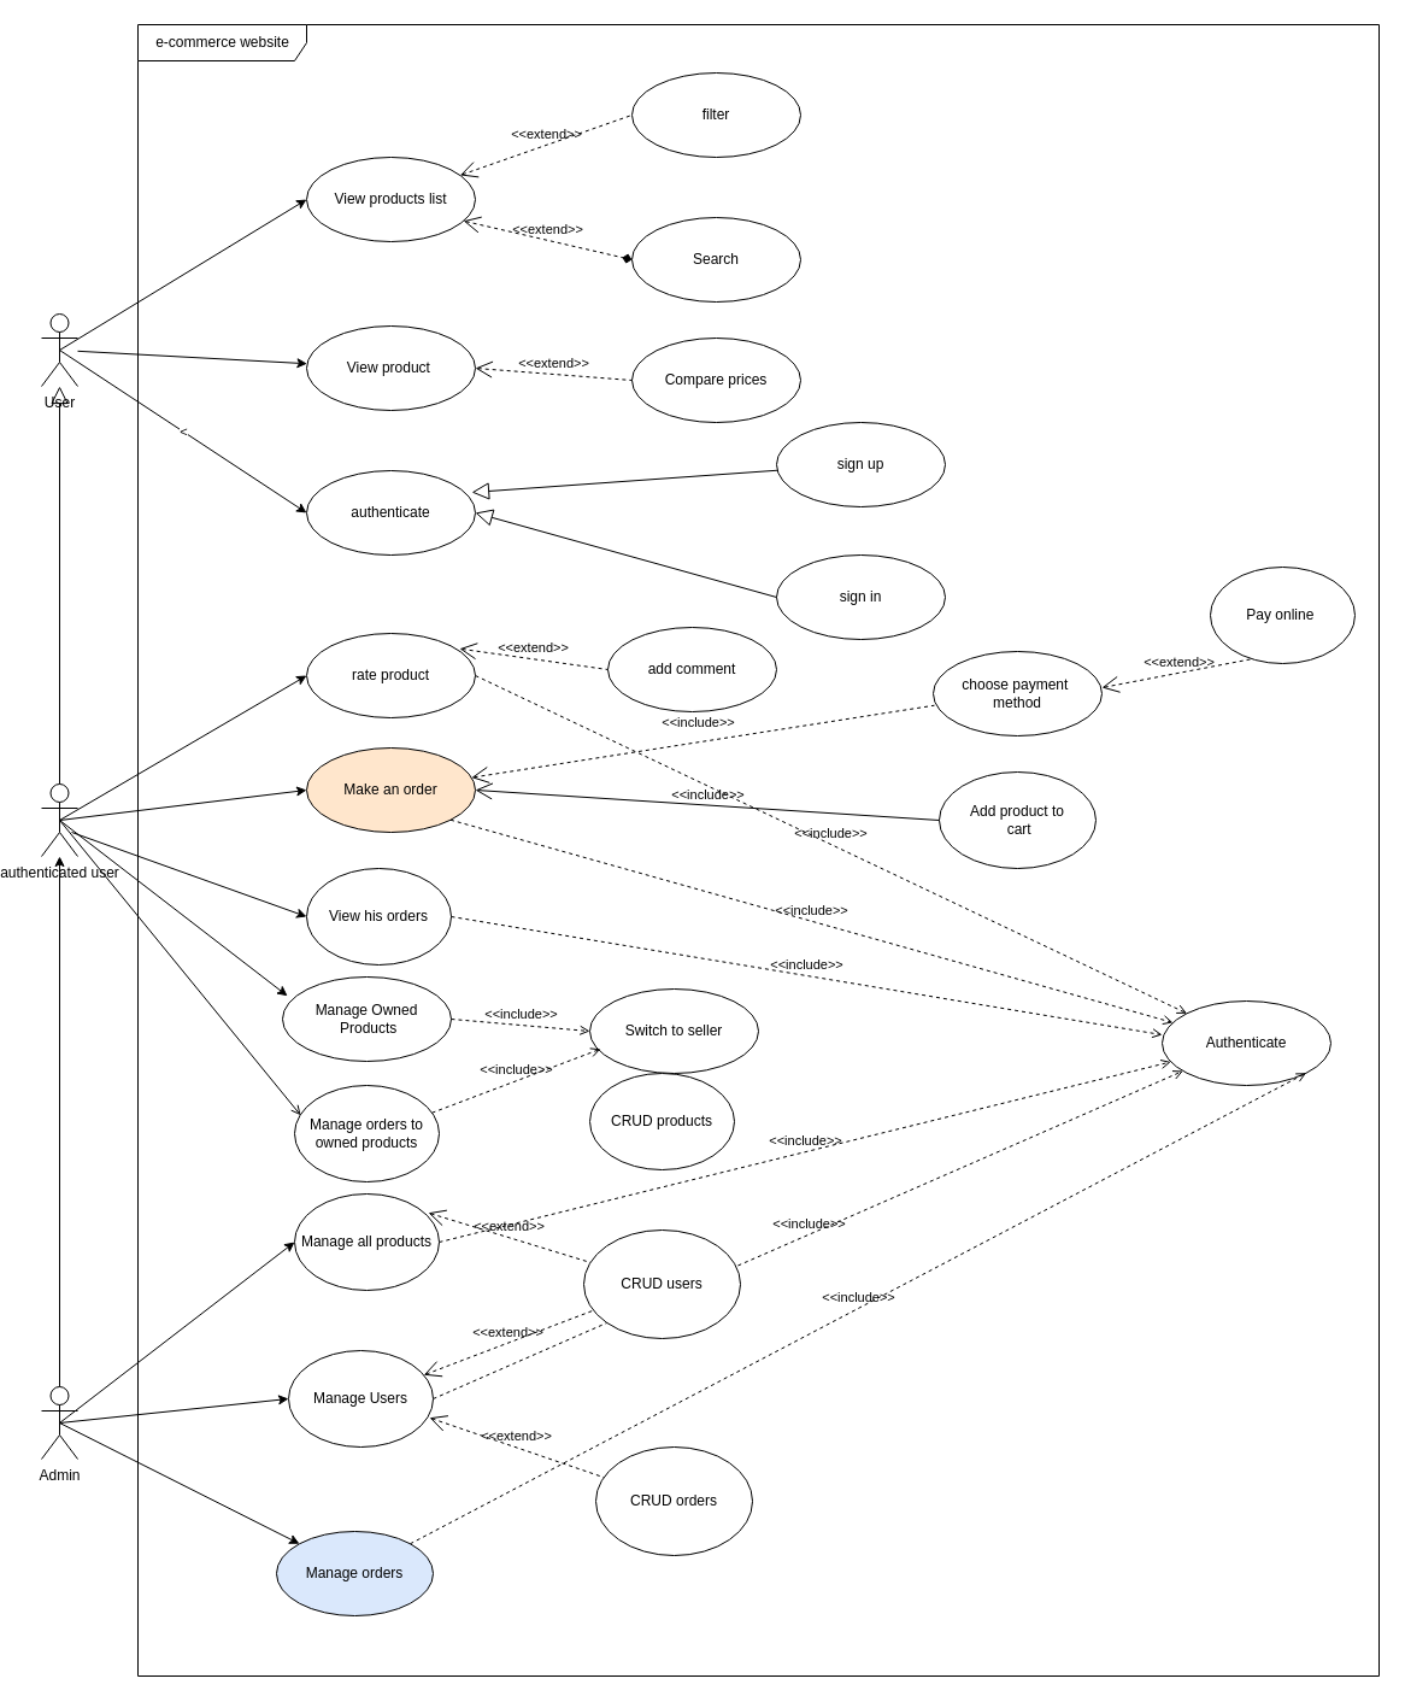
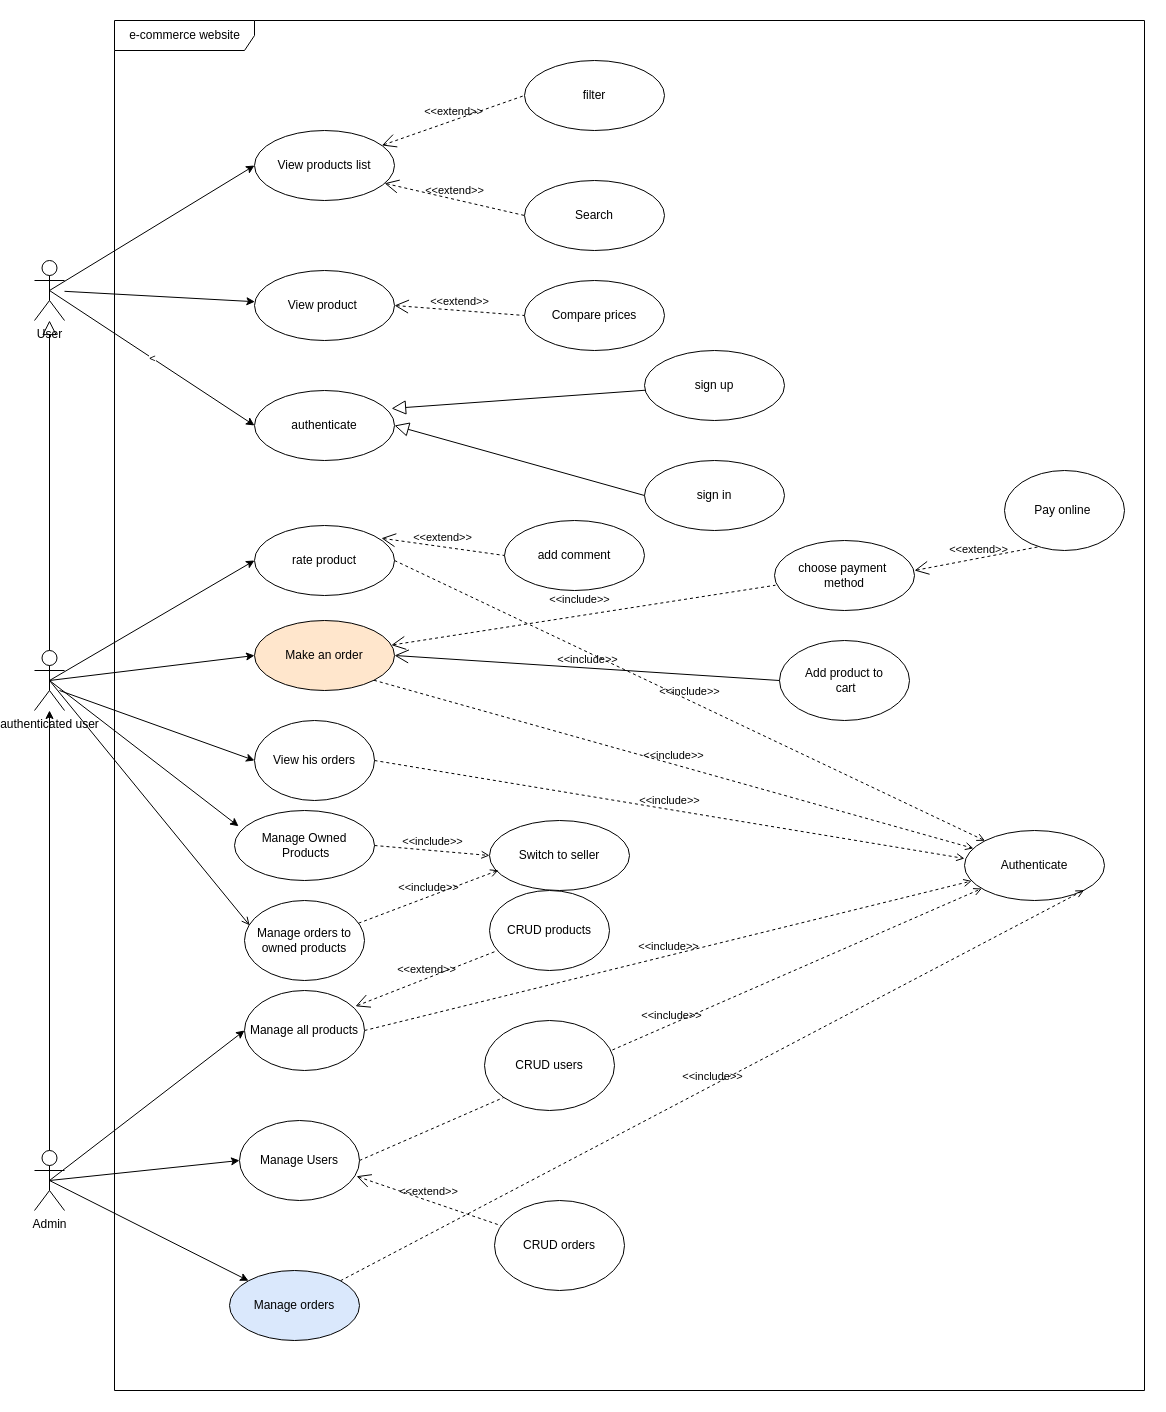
  <mxCell id="0" />
  <mxCell id="1" parent="0" />
  <mxCell id="2" value="e-commerce website" style="shape=umlFrame;tabWidth=110;tabHeight=30;tabPosition=left;html=1;boundedLbl=1;labelInHeader=1;width=140;height=30;" parent="1" vertex="1"><mxGeometry x="100" y="20" width="1030" height="1370" as="geometry" /></mxCell>
  <mxCell id="3" style="edgeStyle=none;html=1;exitX=0.5;exitY=0.5;exitDx=0;exitDy=0;exitPerimeter=0;entryX=0;entryY=0.5;entryDx=0;entryDy=0;" parent="1" source="6" target="46" edge="1"><mxGeometry relative="1" as="geometry"><mxPoint x="245.88" y="988.23" as="targetPoint" /></mxGeometry></mxCell>
  <mxCell id="4" style="edgeStyle=none;html=1;exitX=0.5;exitY=0.5;exitDx=0;exitDy=0;exitPerimeter=0;entryX=0;entryY=0.5;entryDx=0;entryDy=0;" parent="1" source="6" target="47" edge="1"><mxGeometry relative="1" as="geometry"><mxPoint x="240" y="1070" as="targetPoint" /></mxGeometry></mxCell>
  <mxCell id="5" style="edgeStyle=none;html=1;exitX=0.5;exitY=0.5;exitDx=0;exitDy=0;exitPerimeter=0;entryX=0;entryY=0;entryDx=0;entryDy=0;" parent="1" source="6" target="26" edge="1"><mxGeometry relative="1" as="geometry" /></mxCell>
  <mxCell id="6" value="Admin" style="shape=umlActor;verticalLabelPosition=bottom;verticalAlign=top;html=1;outlineConnect=0;" parent="1" vertex="1"><mxGeometry x="20" y="1150" width="30" height="60" as="geometry" /></mxCell>
  <mxCell id="7" style="edgeStyle=none;html=1;exitX=0.5;exitY=0;exitDx=0;exitDy=0;exitPerimeter=0;" parent="1" source="6" target="15" edge="1"><mxGeometry relative="1" as="geometry"><mxPoint x="35" y="980" as="sourcePoint" /></mxGeometry></mxCell>
  <mxCell id="8" value="&amp;lt;" style="edgeStyle=none;html=1;exitX=0.5;exitY=0.5;exitDx=0;exitDy=0;exitPerimeter=0;entryX=0;entryY=0.5;entryDx=0;entryDy=0;" parent="1" source="11" target="34" edge="1"><mxGeometry relative="1" as="geometry"><mxPoint x="272.24" y="457.79" as="targetPoint" /></mxGeometry></mxCell>
  <mxCell id="9" style="edgeStyle=none;html=1;exitX=0.5;exitY=0.5;exitDx=0;exitDy=0;exitPerimeter=0;entryX=0;entryY=0.5;entryDx=0;entryDy=0;" parent="1" source="11" target="17" edge="1"><mxGeometry relative="1" as="geometry" /></mxCell>
  <mxCell id="10" style="edgeStyle=none;html=1;" parent="1" source="11" target="42" edge="1"><mxGeometry relative="1" as="geometry" /></mxCell>
  <mxCell id="11" value="User" style="shape=umlActor;verticalLabelPosition=bottom;verticalAlign=top;html=1;outlineConnect=0;" parent="1" vertex="1"><mxGeometry x="20" y="260" width="30" height="60" as="geometry" /></mxCell>
  <mxCell id="12" style="edgeStyle=none;html=1;exitX=0.5;exitY=0.5;exitDx=0;exitDy=0;exitPerimeter=0;entryX=0;entryY=0.5;entryDx=0;entryDy=0;" parent="1" source="15" target="18" edge="1"><mxGeometry relative="1" as="geometry" /></mxCell>
  <mxCell id="13" style="edgeStyle=none;html=1;exitX=0.5;exitY=0.5;exitDx=0;exitDy=0;exitPerimeter=0;entryX=0;entryY=0.5;entryDx=0;entryDy=0;" parent="1" source="15" target="19" edge="1"><mxGeometry relative="1" as="geometry" /></mxCell>
  <mxCell id="14" style="edgeStyle=none;html=1;entryX=0.029;entryY=0.225;entryDx=0;entryDy=0;exitX=0.5;exitY=0.5;exitDx=0;exitDy=0;exitPerimeter=0;entryPerimeter=0;" parent="1" source="15" target="35" edge="1"><mxGeometry relative="1" as="geometry" /></mxCell>
  <mxCell id="15" value="authenticated user" style="shape=umlActor;html=1;verticalLabelPosition=bottom;verticalAlign=top;align=center;" parent="1" vertex="1"><mxGeometry x="20" y="650" width="30" height="60" as="geometry" /></mxCell>
  <mxCell id="16" value="" style="edgeStyle=none;html=1;endArrow=block;endFill=0;endSize=12;verticalAlign=bottom;exitX=0.5;exitY=0;exitDx=0;exitDy=0;exitPerimeter=0;" parent="1" source="15" target="11" edge="1"><mxGeometry width="160" relative="1" as="geometry"><mxPoint x="300" y="690" as="sourcePoint" /><mxPoint x="35" y="460" as="targetPoint" /></mxGeometry></mxCell>
  <mxCell id="17" value="View products list" style="ellipse;whiteSpace=wrap;html=1;" parent="1" vertex="1"><mxGeometry x="240" y="130" width="140" height="70" as="geometry" /></mxCell>
  <mxCell id="18" value="rate product" style="ellipse;whiteSpace=wrap;html=1;" parent="1" vertex="1"><mxGeometry x="240" y="525" width="140" height="70" as="geometry" /></mxCell>
  <mxCell id="19" value="Make an order" style="ellipse;whiteSpace=wrap;html=1;fillColor=#ffe6cc;" parent="1" vertex="1"><mxGeometry x="240" y="620" width="140" height="70" as="geometry" /></mxCell>
  <mxCell id="20" value="Search" style="ellipse;whiteSpace=wrap;html=1;" parent="1" vertex="1"><mxGeometry x="510" y="180" width="140" height="70" as="geometry" /></mxCell>
  <mxCell id="21" value="Authenticate" style="ellipse;whiteSpace=wrap;html=1;" parent="1" vertex="1"><mxGeometry x="950" y="830" width="140" height="70" as="geometry" /></mxCell>
  <mxCell id="22" value="&amp;lt;&amp;lt;include&amp;gt;&amp;gt;" style="edgeStyle=none;html=1;endArrow=open;verticalAlign=bottom;dashed=1;labelBackgroundColor=none;exitX=1;exitY=1;exitDx=0;exitDy=0;" parent="1" source="19" target="21" edge="1"><mxGeometry width="160" relative="1" as="geometry"><mxPoint x="700" y="730" as="sourcePoint" /><mxPoint x="450" y="730" as="targetPoint" /></mxGeometry></mxCell>
  <mxCell id="23" value="&amp;lt;&amp;lt;include&amp;gt;&amp;gt;" style="edgeStyle=none;html=1;endArrow=open;verticalAlign=bottom;dashed=1;labelBackgroundColor=none;entryX=0;entryY=0;entryDx=0;entryDy=0;exitX=1;exitY=0.5;exitDx=0;exitDy=0;" parent="1" source="18" target="21" edge="1"><mxGeometry width="160" relative="1" as="geometry"><mxPoint x="290" y="730" as="sourcePoint" /><mxPoint x="450" y="730" as="targetPoint" /></mxGeometry></mxCell>
  <mxCell id="24" value="&amp;lt;&amp;lt;include&amp;gt;&amp;gt;" style="edgeStyle=none;html=1;endArrow=open;verticalAlign=bottom;dashed=1;labelBackgroundColor=none;exitX=1;exitY=0.5;exitDx=0;exitDy=0;" parent="1" source="46" target="21" edge="1"><mxGeometry width="160" relative="1" as="geometry"><mxPoint x="380" y="975" as="sourcePoint" /><mxPoint x="550" y="980" as="targetPoint" /></mxGeometry></mxCell>
  <mxCell id="25" value="&amp;lt;&amp;lt;include&amp;gt;&amp;gt;" style="edgeStyle=none;html=1;endArrow=open;verticalAlign=bottom;dashed=1;labelBackgroundColor=none;exitX=1;exitY=0.5;exitDx=0;exitDy=0;" parent="1" source="47" target="21" edge="1"><mxGeometry width="160" relative="1" as="geometry"><mxPoint x="380" y="1065" as="sourcePoint" /><mxPoint x="550" y="980" as="targetPoint" /></mxGeometry></mxCell>
  <mxCell id="26" value="Manage orders" style="ellipse;whiteSpace=wrap;html=1;fillColor=#dae8fc;" parent="1" vertex="1"><mxGeometry x="215" y="1270" width="130" height="70" as="geometry" /></mxCell>
  <mxCell id="27" value="&amp;lt;&amp;lt;include&amp;gt;&amp;gt;" style="edgeStyle=none;html=1;endArrow=open;verticalAlign=bottom;dashed=1;labelBackgroundColor=none;entryX=1;entryY=1;entryDx=0;entryDy=0;exitX=1;exitY=0;exitDx=0;exitDy=0;" parent="1" source="26" target="21" edge="1"><mxGeometry width="160" relative="1" as="geometry"><mxPoint x="610" y="1010" as="sourcePoint" /><mxPoint x="770" y="1010" as="targetPoint" /></mxGeometry></mxCell>
  <mxCell id="28" value="filter" style="ellipse;whiteSpace=wrap;html=1;" parent="1" vertex="1"><mxGeometry x="510" y="60" width="140" height="70" as="geometry" /></mxCell>
  <mxCell id="29" value="&amp;lt;&amp;lt;extend&amp;gt;&amp;gt;" style="edgeStyle=none;html=1;startArrow=open;endArrow=none;startSize=12;verticalAlign=bottom;dashed=1;labelBackgroundColor=none;entryX=0;entryY=0.5;entryDx=0;entryDy=0;" parent="1" source="17" target="28" edge="1"><mxGeometry width="160" relative="1" as="geometry"><mxPoint x="380" y="470" as="sourcePoint" /><mxPoint x="540" y="470" as="targetPoint" /></mxGeometry></mxCell>
  <mxCell id="30" value="add comment" style="ellipse;whiteSpace=wrap;html=1;" parent="1" vertex="1"><mxGeometry x="490" y="520" width="140" height="70" as="geometry" /></mxCell>
  <mxCell id="31" value="&amp;lt;&amp;lt;extend&amp;gt;&amp;gt;" style="edgeStyle=none;html=1;startArrow=open;endArrow=none;startSize=12;verticalAlign=bottom;dashed=1;labelBackgroundColor=none;entryX=0;entryY=0.5;entryDx=0;entryDy=0;exitX=0.907;exitY=0.182;exitDx=0;exitDy=0;exitPerimeter=0;" parent="1" source="18" target="30" edge="1"><mxGeometry width="160" relative="1" as="geometry"><mxPoint x="420" y="610" as="sourcePoint" /><mxPoint x="710" y="770" as="targetPoint" /></mxGeometry></mxCell>
  <mxCell id="32" value="sign up" style="ellipse;whiteSpace=wrap;html=1;" parent="1" vertex="1"><mxGeometry x="630" y="350" width="140" height="70" as="geometry" /></mxCell>
  <mxCell id="33" value="sign in" style="ellipse;whiteSpace=wrap;html=1;" parent="1" vertex="1"><mxGeometry x="630" y="460" width="140" height="70" as="geometry" /></mxCell>
  <mxCell id="34" value="authenticate" style="ellipse;whiteSpace=wrap;html=1;" parent="1" vertex="1"><mxGeometry x="240" y="390" width="140" height="70" as="geometry" /></mxCell>
  <mxCell id="35" value="Manage Owned&lt;div&gt;&amp;nbsp;Products&lt;/div&gt;" style="ellipse;whiteSpace=wrap;html=1;" parent="1" vertex="1"><mxGeometry x="220" y="810" width="140" height="70" as="geometry" /></mxCell>
  <mxCell id="36" value="Switch to seller" style="ellipse;whiteSpace=wrap;html=1;" parent="1" vertex="1"><mxGeometry x="475" y="820" width="140" height="70" as="geometry" /></mxCell>
  <mxCell id="37" value="&amp;lt;&amp;lt;include&amp;gt;&amp;gt;" style="edgeStyle=none;html=1;endArrow=open;verticalAlign=bottom;dashed=1;labelBackgroundColor=none;exitX=1;exitY=0.5;exitDx=0;exitDy=0;entryX=0;entryY=0.5;entryDx=0;entryDy=0;" parent="1" source="35" target="36" edge="1"><mxGeometry width="160" relative="1" as="geometry"><mxPoint x="320" y="770" as="sourcePoint" /><mxPoint x="470" y="850" as="targetPoint" /></mxGeometry></mxCell>
  <mxCell id="38" value="choose payment&amp;nbsp;&lt;div&gt;method&lt;/div&gt;" style="ellipse;whiteSpace=wrap;html=1;" parent="1" vertex="1"><mxGeometry x="760" y="540" width="140" height="70" as="geometry" /></mxCell>
  <mxCell id="39" value="&amp;lt;&amp;lt;include&amp;gt;&amp;gt;" style="edgeStyle=none;html=1;startArrow=open;endArrow=none;startSize=12;verticalAlign=bottom;dashed=1;labelBackgroundColor=none;entryX=0.007;entryY=0.639;entryDx=0;entryDy=0;entryPerimeter=0;" parent="1" source="19" target="38" edge="1"><mxGeometry x="-0.014" y="7" width="160" relative="1" as="geometry"><mxPoint x="310" y="900" as="sourcePoint" /><mxPoint x="470" y="900" as="targetPoint" /><mxPoint as="offset" /></mxGeometry></mxCell>
  <mxCell id="40" value="" style="edgeStyle=none;html=1;endArrow=block;endFill=0;endSize=12;verticalAlign=bottom;entryX=0.979;entryY=0.257;entryDx=0;entryDy=0;entryPerimeter=0;" parent="1" source="32" target="34" edge="1"><mxGeometry width="160" relative="1" as="geometry"><mxPoint x="330" y="350" as="sourcePoint" /><mxPoint x="490" y="350" as="targetPoint" /></mxGeometry></mxCell>
- <mxCell id="41" value="&amp;lt;&amp;lt;extend&amp;gt;&amp;gt;" style="edgeStyle=none;html=1;startArrow=open;endArrow=diamond;startSize=12;verticalAlign=bottom;dashed=1;labelBackgroundColor=none;entryX=0;entryY=0.5;entryDx=0;entryDy=0;exitX=0.929;exitY=0.754;exitDx=0;exitDy=0;exitPerimeter=0;" parent="1" source="17" target="20" edge="1"><mxGeometry width="160" relative="1" as="geometry"><mxPoint x="170" y="490" as="sourcePoint" /><mxPoint x="330" y="490" as="targetPoint" /></mxGeometry></mxCell>
+ <mxCell id="41" value="&amp;lt;&amp;lt;extend&amp;gt;&amp;gt;" style="edgeStyle=none;html=1;startArrow=open;endArrow=none;startSize=12;verticalAlign=bottom;dashed=1;labelBackgroundColor=none;entryX=0;entryY=0.5;entryDx=0;entryDy=0;exitX=0.929;exitY=0.754;exitDx=0;exitDy=0;exitPerimeter=0;" parent="1" source="17" target="20" edge="1"><mxGeometry width="160" relative="1" as="geometry"><mxPoint x="170" y="490" as="sourcePoint" /><mxPoint x="330" y="490" as="targetPoint" /></mxGeometry></mxCell>
  <mxCell id="42" value="View product&amp;nbsp;" style="ellipse;whiteSpace=wrap;html=1;" parent="1" vertex="1"><mxGeometry x="240" y="270" width="140" height="70" as="geometry" /></mxCell>
  <mxCell id="43" value="" style="edgeStyle=none;html=1;endArrow=block;endFill=0;endSize=12;verticalAlign=bottom;exitX=0;exitY=0.5;exitDx=0;exitDy=0;entryX=1;entryY=0.5;entryDx=0;entryDy=0;" parent="1" source="33" target="34" edge="1"><mxGeometry width="160" relative="1" as="geometry"><mxPoint x="300" y="430" as="sourcePoint" /><mxPoint x="460" y="430" as="targetPoint" /></mxGeometry></mxCell>
  <mxCell id="44" value="Compare prices" style="ellipse;whiteSpace=wrap;html=1;" parent="1" vertex="1"><mxGeometry x="510" y="280" width="140" height="70" as="geometry" /></mxCell>
  <mxCell id="45" value="&amp;lt;&amp;lt;extend&amp;gt;&amp;gt;" style="edgeStyle=none;html=1;startArrow=open;endArrow=none;startSize=12;verticalAlign=bottom;dashed=1;labelBackgroundColor=none;entryX=0;entryY=0.5;entryDx=0;entryDy=0;exitX=1;exitY=0.5;exitDx=0;exitDy=0;" parent="1" source="42" target="44" edge="1"><mxGeometry width="160" relative="1" as="geometry"><mxPoint x="550" y="450" as="sourcePoint" /><mxPoint x="710" y="450" as="targetPoint" /></mxGeometry></mxCell>
  <mxCell id="46" value="Manage all products" style="ellipse;whiteSpace=wrap;html=1;" vertex="1" parent="1"><mxGeometry x="230" y="990" width="120" height="80" as="geometry" /></mxCell>
  <mxCell id="47" value="Manage Users" style="ellipse;whiteSpace=wrap;html=1;" vertex="1" parent="1"><mxGeometry x="225" y="1120" width="120" height="80" as="geometry" /></mxCell>
  <mxCell id="48" value="Add product to&lt;div&gt;&amp;nbsp;cart&lt;/div&gt;" style="ellipse;whiteSpace=wrap;html=1;" vertex="1" parent="1"><mxGeometry x="765" y="640" width="130" height="80" as="geometry" /></mxCell>
  <mxCell id="49" value="&amp;lt;&amp;lt;include&amp;gt;&amp;gt;" style="edgeStyle=none;html=1;startArrow=open;endArrow=none;startSize=12;verticalAlign=bottom;dashed=0;labelBackgroundColor=none;entryX=0;entryY=0.5;entryDx=0;entryDy=0;exitX=1;exitY=0.5;exitDx=0;exitDy=0;" edge="1" parent="1" source="19" target="48"><mxGeometry width="160" relative="1" as="geometry"><mxPoint x="423" y="710" as="sourcePoint" /><mxPoint x="820" y="615" as="targetPoint" /></mxGeometry></mxCell>
- <mxCell id="50" value="&amp;lt;&amp;lt;extend&amp;gt;&amp;gt;" style="edgeStyle=none;html=1;startArrow=open;endArrow=none;startSize=12;verticalAlign=bottom;dashed=1;labelBackgroundColor=none;exitX=0.925;exitY=0.197;exitDx=0;exitDy=0;exitPerimeter=0;" edge="1" parent="1" source="46" target="57"><mxGeometry width="160" relative="1" as="geometry"><mxPoint x="360" y="990" as="sourcePoint" /><mxPoint x="480" y="975" as="targetPoint" /></mxGeometry></mxCell>
+ <mxCell id="50" value="&amp;lt;&amp;lt;extend&amp;gt;&amp;gt;" style="edgeStyle=none;html=1;startArrow=open;endArrow=none;startSize=12;verticalAlign=bottom;dashed=1;labelBackgroundColor=none;exitX=0.925;exitY=0.197;exitDx=0;exitDy=0;exitPerimeter=0;" edge="1" parent="1" source="46" target="51"><mxGeometry width="160" relative="1" as="geometry"><mxPoint x="360" y="990" as="sourcePoint" /><mxPoint x="480" y="975" as="targetPoint" /></mxGeometry></mxCell>
  <mxCell id="51" value="CRUD products" style="ellipse;whiteSpace=wrap;html=1;" vertex="1" parent="1"><mxGeometry x="475" y="890" width="120" height="80" as="geometry" /></mxCell>
- <mxCell id="52" value="&amp;lt;&amp;lt;extend&amp;gt;&amp;gt;" style="edgeStyle=none;html=1;startArrow=open;endArrow=none;startSize=12;verticalAlign=bottom;dashed=1;labelBackgroundColor=none;" edge="1" target="57" parent="1" source="47"><mxGeometry width="160" relative="1" as="geometry"><mxPoint x="360" y="1070" as="sourcePoint" /><mxPoint x="480" y="1055" as="targetPoint" /></mxGeometry></mxCell>
  <mxCell id="53" value="CRUD orders" style="ellipse;whiteSpace=wrap;html=1;" vertex="1" parent="1"><mxGeometry x="480" y="1200" width="130" height="90" as="geometry" /></mxCell>
  <mxCell id="54" value="&amp;lt;&amp;lt;extend&amp;gt;&amp;gt;" style="edgeStyle=none;html=1;startArrow=open;endArrow=none;startSize=12;verticalAlign=bottom;dashed=1;labelBackgroundColor=none;exitX=0.975;exitY=0.697;exitDx=0;exitDy=0;exitPerimeter=0;" edge="1" target="53" parent="1" source="47"><mxGeometry width="160" relative="1" as="geometry"><mxPoint x="360" y="1170" as="sourcePoint" /><mxPoint x="480" y="1155" as="targetPoint" /></mxGeometry></mxCell>
  <mxCell id="55" value="Manage orders to&lt;div&gt;owned products&lt;/div&gt;" style="ellipse;whiteSpace=wrap;html=1;" vertex="1" parent="1"><mxGeometry x="230" y="900" width="120" height="80" as="geometry" /></mxCell>
  <mxCell id="56" style="edgeStyle=none;html=1;entryX=0.042;entryY=0.309;entryDx=0;entryDy=0;entryPerimeter=0;exitX=0.5;exitY=0.5;exitDx=0;exitDy=0;exitPerimeter=0;endArrow=open;" edge="1" parent="1" source="15" target="55"><mxGeometry relative="1" as="geometry"><mxPoint x="60" y="698" as="sourcePoint" /><mxPoint x="290" y="815" as="targetPoint" /></mxGeometry></mxCell>
  <mxCell id="57" value="CRUD users" style="ellipse;whiteSpace=wrap;html=1;" vertex="1" parent="1"><mxGeometry x="470" y="1020" width="130" height="90" as="geometry" /></mxCell>
  <mxCell id="58" value="&amp;lt;&amp;lt;include&amp;gt;&amp;gt;" style="edgeStyle=none;html=1;endArrow=open;verticalAlign=bottom;dashed=1;labelBackgroundColor=none;exitX=0.95;exitY=0.284;exitDx=0;exitDy=0;exitPerimeter=0;entryX=0.064;entryY=0.711;entryDx=0;entryDy=0;entryPerimeter=0;" edge="1" parent="1" source="55" target="36"><mxGeometry width="160" relative="1" as="geometry"><mxPoint x="375" y="835" as="sourcePoint" /><mxPoint x="485" y="835" as="targetPoint" /></mxGeometry></mxCell>
  <mxCell id="59" value="&amp;lt;&amp;lt;extend&amp;gt;&amp;gt;" style="edgeStyle=none;html=1;startArrow=open;endArrow=none;startSize=12;verticalAlign=bottom;dashed=1;labelBackgroundColor=none;entryX=0.308;entryY=0.947;entryDx=0;entryDy=0;entryPerimeter=0;" edge="1" parent="1" target="60"><mxGeometry width="160" relative="1" as="geometry"><mxPoint x="900" y="570" as="sourcePoint" /><mxPoint x="500" y="565" as="targetPoint" /></mxGeometry></mxCell>
  <mxCell id="60" value="Pay online&amp;nbsp;" style="ellipse;whiteSpace=wrap;html=1;" vertex="1" parent="1"><mxGeometry x="990" y="470" width="120" height="80" as="geometry" /></mxCell>
  <mxCell id="61" value="View his orders" style="ellipse;whiteSpace=wrap;html=1;" vertex="1" parent="1"><mxGeometry x="240" y="720" width="120" height="80" as="geometry" /></mxCell>
  <mxCell id="62" style="edgeStyle=none;html=1;exitX=0.5;exitY=0.5;exitDx=0;exitDy=0;exitPerimeter=0;entryX=0;entryY=0.5;entryDx=0;entryDy=0;" edge="1" parent="1" target="61"><mxGeometry relative="1" as="geometry"><mxPoint x="45" y="690" as="sourcePoint" /><mxPoint x="250" y="665" as="targetPoint" /></mxGeometry></mxCell>
  <mxCell id="63" value="&amp;lt;&amp;lt;include&amp;gt;&amp;gt;" style="edgeStyle=none;html=1;endArrow=open;verticalAlign=bottom;dashed=1;labelBackgroundColor=none;exitX=1;exitY=0.5;exitDx=0;exitDy=0;" edge="1" parent="1" source="61"><mxGeometry width="160" relative="1" as="geometry"><mxPoint x="369" y="690" as="sourcePoint" /><mxPoint x="950" y="858" as="targetPoint" /></mxGeometry></mxCell>
